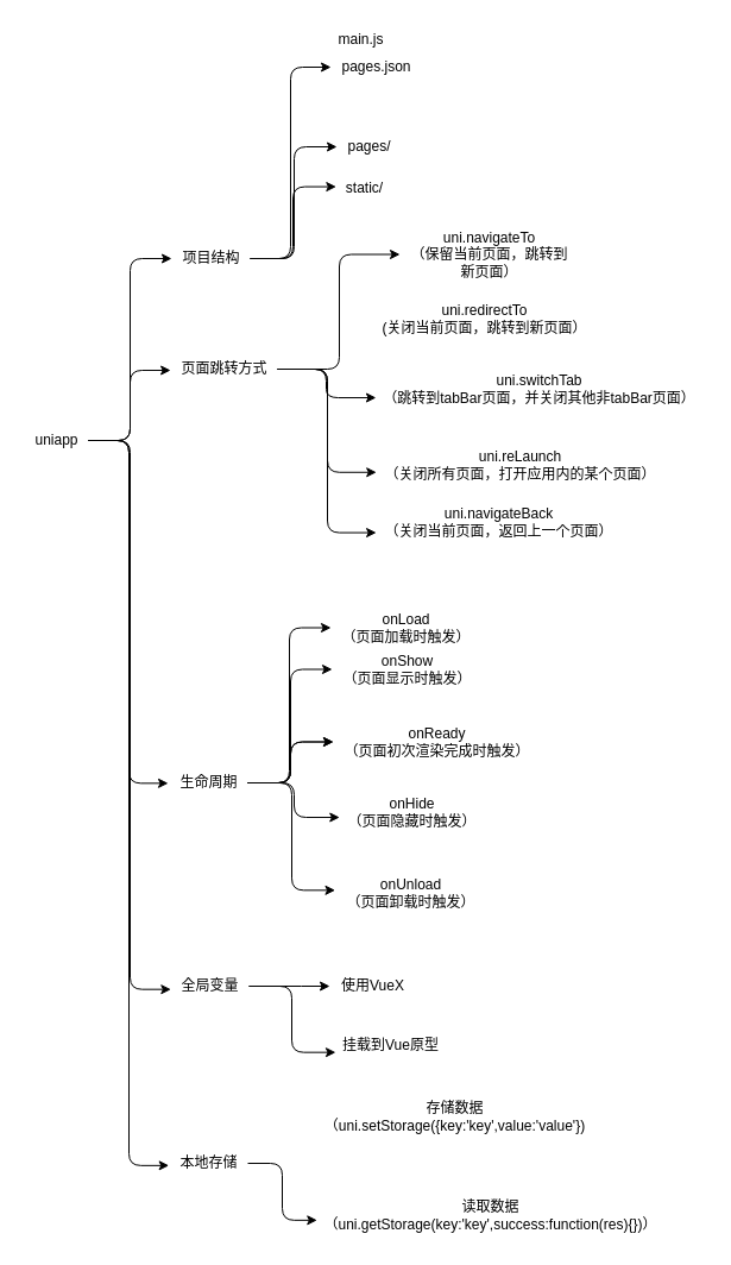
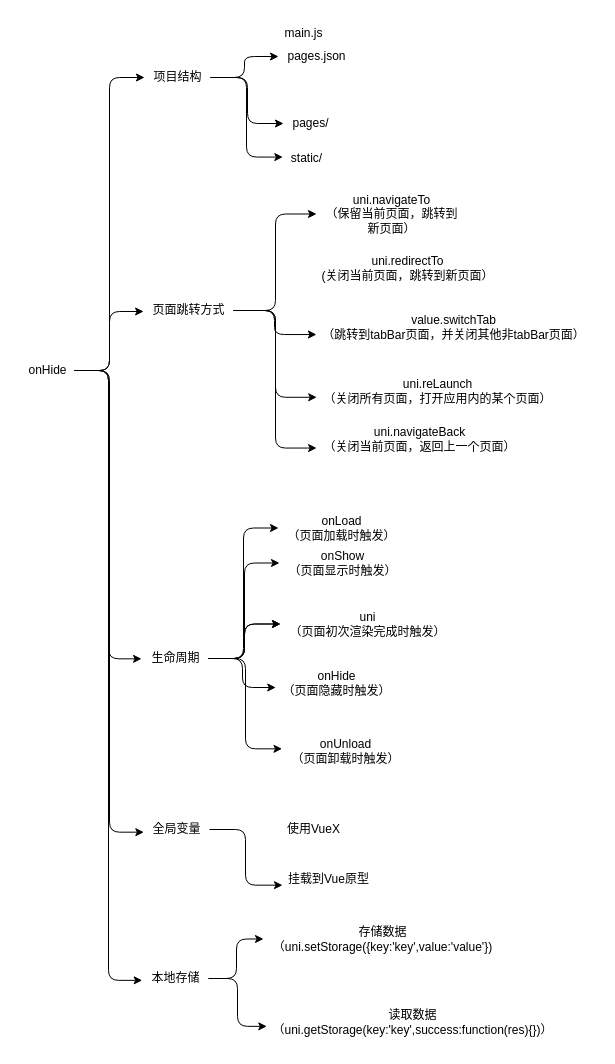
  <mxCell id="0" />
  <mxCell id="1" parent="0" />
  <mxCell id="2" value="" style="edgeStyle=elbowEdgeStyle;html=1;" edge="1" parent="1" source="3" target="7"><mxGeometry relative="1" as="geometry" /></mxCell>
- <mxCell id="3" value="uniapp" style="text;html=1;align=center;verticalAlign=middle;resizable=0;points=[];autosize=1;strokeColor=none;fillColor=none;" vertex="1" parent="1"><mxGeometry x="20" y="357" width="54" height="26" as="geometry" /></mxCell>
+ <mxCell id="3" value="onHide" style="text;html=1;align=center;verticalAlign=middle;resizable=0;points=[];autosize=1;strokeColor=none;fillColor=none;" vertex="1" parent="1"><mxGeometry x="20" y="357" width="54" height="26" as="geometry" /></mxCell>
  <mxCell id="4" value="" style="edgeStyle=elbowEdgeStyle;html=1;" edge="1" parent="1" source="7" target="10"><mxGeometry relative="1" as="geometry" /></mxCell>
  <mxCell id="5" style="edgeStyle=elbowEdgeStyle;html=1;" edge="1" parent="1" source="7" target="9"><mxGeometry relative="1" as="geometry" /></mxCell>
  <mxCell id="6" style="edgeStyle=elbowEdgeStyle;html=1;entryX=0.017;entryY=0.445;entryDx=0;entryDy=0;entryPerimeter=0;" edge="1" parent="1" source="7" target="11"><mxGeometry relative="1" as="geometry" /></mxCell>
- <mxCell id="7" value="项目结构" style="text;html=1;align=center;verticalAlign=middle;resizable=0;points=[];autosize=1;strokeColor=none;fillColor=none;" vertex="1" parent="1"><mxGeometry x="144" y="204" width="66" height="26" as="geometry" /></mxCell>
+ <mxCell id="7" value="项目结构" style="text;html=1;align=center;verticalAlign=middle;resizable=0;points=[];autosize=1;strokeColor=none;fillColor=none;" vertex="1" parent="1"><mxGeometry x="144" y="64" width="66" height="26" as="geometry" /></mxCell>
  <mxCell id="8" value="main.js" style="text;html=1;align=center;verticalAlign=middle;resizable=0;points=[];autosize=1;strokeColor=none;fillColor=none;" vertex="1" parent="1"><mxGeometry x="275" y="20" width="56" height="26" as="geometry" /></mxCell>
  <mxCell id="9" value="pages.json" style="text;html=1;align=center;verticalAlign=middle;resizable=0;points=[];autosize=1;strokeColor=none;fillColor=none;" vertex="1" parent="1"><mxGeometry x="278" y="43" width="76" height="26" as="geometry" /></mxCell>
  <mxCell id="10" value="pages/" style="text;html=1;align=center;verticalAlign=middle;resizable=0;points=[];autosize=1;strokeColor=none;fillColor=none;" vertex="1" parent="1"><mxGeometry x="283" y="110" width="54" height="26" as="geometry" /></mxCell>
  <mxCell id="11" value="static/" style="text;html=1;align=center;verticalAlign=middle;resizable=0;points=[];autosize=1;strokeColor=none;fillColor=none;" vertex="1" parent="1"><mxGeometry x="281.5" y="145" width="49" height="26" as="geometry" /></mxCell>
  <mxCell id="12" value="" style="edgeStyle=elbowEdgeStyle;html=1;" edge="1" parent="1" source="13" target="14"><mxGeometry relative="1" as="geometry" /></mxCell>
  <mxCell id="13" value="页面跳转方式" style="text;html=1;align=center;verticalAlign=middle;resizable=0;points=[];autosize=1;strokeColor=none;fillColor=none;" vertex="1" parent="1"><mxGeometry x="143" y="297" width="90" height="26" as="geometry" /></mxCell>
- <mxCell id="14" value="uni.navigateTo&lt;br&gt;（保留当前页面，跳转到&lt;div&gt;新页面）&lt;/div&gt;" style="text;html=1;align=center;verticalAlign=middle;resizable=0;points=[];autosize=1;strokeColor=none;fillColor=none;" vertex="1" parent="1"><mxGeometry x="336" y="186" width="150" height="55" as="geometry" /></mxCell>
+ <mxCell id="14" value="uni.navigateTo&lt;br&gt;（保留当前页面，跳转到&lt;div&gt;新页面）&lt;/div&gt;" style="text;html=1;align=center;verticalAlign=middle;resizable=0;points=[];autosize=1;strokeColor=none;fillColor=none;" vertex="1" parent="1"><mxGeometry x="316" y="186" width="150" height="55" as="geometry" /></mxCell>
  <mxCell id="15" value="uni.redirectTo&lt;div&gt;(关闭当前页面，跳转到新页面）&lt;/div&gt;" style="text;html=1;align=center;verticalAlign=middle;resizable=0;points=[];autosize=1;strokeColor=none;fillColor=none;" vertex="1" parent="1"><mxGeometry x="312" y="247" width="190" height="41" as="geometry" /></mxCell>
- <mxCell id="16" value="uni.switchTab&lt;div&gt;（跳转到tabBar页面，并关闭其他非tabBar页面）&lt;/div&gt;" style="text;html=1;align=center;verticalAlign=middle;resizable=0;points=[];autosize=1;strokeColor=none;fillColor=none;" vertex="1" parent="1"><mxGeometry x="312" y="306" width="281" height="41" as="geometry" /></mxCell>
+ <mxCell id="16" value="value.switchTab&lt;div&gt;（跳转到tabBar页面，并关闭其他非tabBar页面）&lt;/div&gt;" style="text;html=1;align=center;verticalAlign=middle;resizable=0;points=[];autosize=1;strokeColor=none;fillColor=none;" vertex="1" parent="1"><mxGeometry x="312" y="306" width="281" height="41" as="geometry" /></mxCell>
  <mxCell id="17" value="uni.reLaunch&lt;div&gt;（关闭所有页面，打开应用内的某个页面）&lt;/div&gt;" style="text;html=1;align=center;verticalAlign=middle;resizable=0;points=[];autosize=1;strokeColor=none;fillColor=none;" vertex="1" parent="1"><mxGeometry x="313.5" y="370" width="246" height="41" as="geometry" /></mxCell>
  <mxCell id="18" value="uni.navigateBack&lt;div&gt;（关闭当前页面，返回上一个页面）&lt;/div&gt;" style="text;html=1;align=center;verticalAlign=middle;resizable=0;points=[];autosize=1;strokeColor=none;fillColor=none;" vertex="1" parent="1"><mxGeometry x="314" y="418" width="210" height="41" as="geometry" /></mxCell>
  <mxCell id="19" style="edgeStyle=elbowEdgeStyle;html=1;entryX=0.014;entryY=0.684;entryDx=0;entryDy=0;entryPerimeter=0;" edge="1" parent="1" source="13" target="16"><mxGeometry relative="1" as="geometry" /></mxCell>
  <mxCell id="20" style="edgeStyle=elbowEdgeStyle;html=1;entryX=0.011;entryY=0.653;entryDx=0;entryDy=0;entryPerimeter=0;" edge="1" parent="1" source="13" target="17"><mxGeometry relative="1" as="geometry" /></mxCell>
  <mxCell id="21" style="edgeStyle=elbowEdgeStyle;html=1;entryX=0.01;entryY=0.721;entryDx=0;entryDy=0;entryPerimeter=0;" edge="1" parent="1" source="13" target="18"><mxGeometry relative="1" as="geometry" /></mxCell>
  <mxCell id="22" style="edgeStyle=elbowEdgeStyle;html=1;entryX=0.001;entryY=0.538;entryDx=0;entryDy=0;entryPerimeter=0;" edge="1" parent="1" source="3" target="13"><mxGeometry relative="1" as="geometry" /></mxCell>
  <mxCell id="23" value="" style="edgeStyle=elbowEdgeStyle;html=1;" edge="1" parent="1" source="27" target="28"><mxGeometry relative="1" as="geometry" /></mxCell>
  <mxCell id="24" value="" style="edgeStyle=elbowEdgeStyle;html=1;" edge="1" parent="1" source="27" target="30"><mxGeometry relative="1" as="geometry" /></mxCell>
  <mxCell id="25" value="" style="edgeStyle=elbowEdgeStyle;html=1;" edge="1" parent="1" source="27" target="30"><mxGeometry relative="1" as="geometry" /></mxCell>
  <mxCell id="26" style="edgeStyle=elbowEdgeStyle;html=1;" edge="1" parent="1" source="27" target="29"><mxGeometry relative="1" as="geometry" /></mxCell>
  <mxCell id="27" value="生命周期" style="text;html=1;align=center;verticalAlign=middle;resizable=0;points=[];autosize=1;strokeColor=none;fillColor=none;" vertex="1" parent="1"><mxGeometry x="142" y="645" width="66" height="26" as="geometry" /></mxCell>
  <mxCell id="28" value="onLoad&lt;br&gt;（页面加载时触发）" style="text;html=1;align=center;verticalAlign=middle;resizable=0;points=[];autosize=1;strokeColor=none;fillColor=none;" vertex="1" parent="1"><mxGeometry x="278" y="507" width="126" height="41" as="geometry" /></mxCell>
  <mxCell id="29" value="onShow&lt;div&gt;（页面显示时触发）&lt;/div&gt;" style="text;html=1;align=center;verticalAlign=middle;resizable=0;points=[];autosize=1;strokeColor=none;fillColor=none;" vertex="1" parent="1"><mxGeometry x="279" y="542" width="126" height="41" as="geometry" /></mxCell>
- <mxCell id="30" value="onReady&lt;div&gt;（页面初次渲染完成时触发）&lt;/div&gt;" style="text;html=1;align=center;verticalAlign=middle;resizable=0;points=[];autosize=1;strokeColor=none;fillColor=none;" vertex="1" parent="1"><mxGeometry x="280" y="603" width="174" height="41" as="geometry" /></mxCell>
- <mxCell id="31" value="onHide&lt;div&gt;（页面隐藏时触发）&lt;/div&gt;" style="text;html=1;align=center;verticalAlign=middle;resizable=0;points=[];autosize=1;strokeColor=none;fillColor=none;" vertex="1" parent="1"><mxGeometry x="283" y="662" width="126" height="41" as="geometry" /></mxCell>
+ <mxCell id="30" value="uni&lt;div&gt;（页面初次渲染完成时触发）&lt;/div&gt;" style="text;html=1;align=center;verticalAlign=middle;resizable=0;points=[];autosize=1;strokeColor=none;fillColor=none;" vertex="1" parent="1"><mxGeometry x="280" y="603" width="174" height="41" as="geometry" /></mxCell>
+ <mxCell id="31" value="onHide&lt;div&gt;（页面隐藏时触发）&lt;/div&gt;" style="text;html=1;align=center;verticalAlign=middle;resizable=0;points=[];autosize=1;strokeColor=none;fillColor=none;" vertex="1" parent="1"><mxGeometry x="273" y="662" width="126" height="41" as="geometry" /></mxCell>
  <mxCell id="32" value="onUnload&lt;div&gt;（页面卸载时触发）&lt;/div&gt;" style="text;html=1;align=center;verticalAlign=middle;resizable=0;points=[];autosize=1;strokeColor=none;fillColor=none;" vertex="1" parent="1"><mxGeometry x="282" y="730" width="126" height="41" as="geometry" /></mxCell>
  <mxCell id="33" style="edgeStyle=elbowEdgeStyle;html=1;entryX=0.018;entryY=0.61;entryDx=0;entryDy=0;entryPerimeter=0;" edge="1" parent="1" source="27" target="31"><mxGeometry relative="1" as="geometry" /></mxCell>
  <mxCell id="34" style="edgeStyle=elbowEdgeStyle;html=1;entryX=-0.004;entryY=0.447;entryDx=0;entryDy=0;entryPerimeter=0;" edge="1" parent="1" source="27" target="32"><mxGeometry relative="1" as="geometry" /></mxCell>
  <mxCell id="35" style="edgeStyle=elbowEdgeStyle;html=1;entryX=-0.015;entryY=0.513;entryDx=0;entryDy=0;entryPerimeter=0;" edge="1" parent="1" source="3" target="27"><mxGeometry relative="1" as="geometry" /></mxCell>
- <mxCell id="36" value="" style="edgeStyle=elbowEdgeStyle;html=1;" edge="1" parent="1" source="37" target="38"><mxGeometry relative="1" as="geometry" /></mxCell>
  <mxCell id="37" value="全局变量" style="text;html=1;align=center;verticalAlign=middle;resizable=0;points=[];autosize=1;strokeColor=none;fillColor=none;" vertex="1" parent="1"><mxGeometry x="143" y="816" width="66" height="26" as="geometry" /></mxCell>
  <mxCell id="38" value="使用VueX" style="text;html=1;align=center;verticalAlign=middle;resizable=0;points=[];autosize=1;strokeColor=none;fillColor=none;" vertex="1" parent="1"><mxGeometry x="277" y="816" width="71" height="26" as="geometry" /></mxCell>
  <mxCell id="39" value="挂载到Vue原型" style="text;html=1;align=center;verticalAlign=middle;resizable=0;points=[];autosize=1;strokeColor=none;fillColor=none;" vertex="1" parent="1"><mxGeometry x="278" y="866" width="99" height="26" as="geometry" /></mxCell>
  <mxCell id="40" style="edgeStyle=elbowEdgeStyle;html=1;entryX=0.04;entryY=0.718;entryDx=0;entryDy=0;entryPerimeter=0;" edge="1" parent="1" source="37" target="39"><mxGeometry relative="1" as="geometry" /></mxCell>
  <mxCell id="41" style="edgeStyle=elbowEdgeStyle;html=1;entryX=0.005;entryY=0.603;entryDx=0;entryDy=0;entryPerimeter=0;" edge="1" parent="1" source="3" target="37"><mxGeometry relative="1" as="geometry" /></mxCell>
+ <mxCell id="42" value="" style="edgeStyle=elbowEdgeStyle;html=1;" edge="1" parent="1" source="43" target="44"><mxGeometry relative="1" as="geometry" /></mxCell>
  <mxCell id="43" value="本地存储" style="text;html=1;align=center;verticalAlign=middle;resizable=0;points=[];autosize=1;strokeColor=none;fillColor=none;" vertex="1" parent="1"><mxGeometry x="142" y="965" width="66" height="26" as="geometry" /></mxCell>
  <mxCell id="44" value="存储数据&lt;div&gt;（uni.setStorage({key:'key',value:'value'})&lt;/div&gt;" style="text;html=1;align=center;verticalAlign=middle;resizable=0;points=[];autosize=1;strokeColor=none;fillColor=none;" vertex="1" parent="1"><mxGeometry x="263" y="918" width="237" height="41" as="geometry" /></mxCell>
  <mxCell id="45" value="读取数据&lt;div&gt;（uni.getStorage(key:'key',success:function(res){})）&lt;/div&gt;" style="text;html=1;align=center;verticalAlign=middle;resizable=0;points=[];autosize=1;strokeColor=none;fillColor=none;" vertex="1" parent="1"><mxGeometry x="263" y="1001" width="298" height="41" as="geometry" /></mxCell>
  <mxCell id="46" style="edgeStyle=elbowEdgeStyle;html=1;entryX=0.011;entryY=0.606;entryDx=0;entryDy=0;entryPerimeter=0;" edge="1" parent="1" source="43" target="45"><mxGeometry relative="1" as="geometry" /></mxCell>
  <mxCell id="47" style="edgeStyle=elbowEdgeStyle;html=1;entryX=-0.005;entryY=0.571;entryDx=0;entryDy=0;entryPerimeter=0;" edge="1" parent="1" source="3" target="43"><mxGeometry relative="1" as="geometry" /></mxCell>
